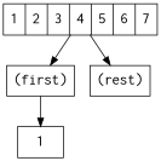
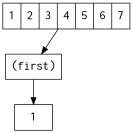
  digraph {
    node [fontname=Inconsolata fontsize=18 shape=record]
    n1 [label="1|2|3|4|5|6|7"]
    n2 [label="(first)" shape=box]
-   n3 [label="(rest)" shape=box]
    n4 [label=1]
    n1 -> n2
-   n1 -> n3
    n2 -> n4
  }
